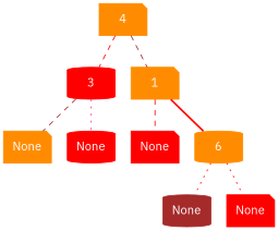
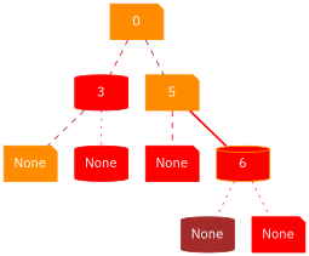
  graph {
    fontname="IBM Plex Sans"
    node [color=darkorange fontcolor=white fontname="IBM Plex Sans" shape=note style=filled]
    edge [color=red fontname="IBM Plex Sans" style=dashed]
-   n1 [label=4]
+   n1 [label=0]
    n2 [color=red label=3 shape=cylinder]
-   n3 [label=1]
+   n3 [label=5]
    n4 [label=None]
    n5 [color=red label=None shape=cylinder]
    n6 [color=red label=None]
-   n7 [label=6 shape=cylinder]
+   n7 [label=6 shape=cylinder fillcolor=red]
    n8 [color=brown label=None shape=cylinder]
    n9 [color=red label=None]
    n1 -- n2
    n1 -- n3 [color=brown]
    n2 -- n4 [color=brown]
    n2 -- n5 [color=deeppink style=dotted]
    n3 -- n6
    n3 -- n7 [style=bold]
    n7 -- n8 [style=dotted]
    n7 -- n9 [style=dotted]
  }
